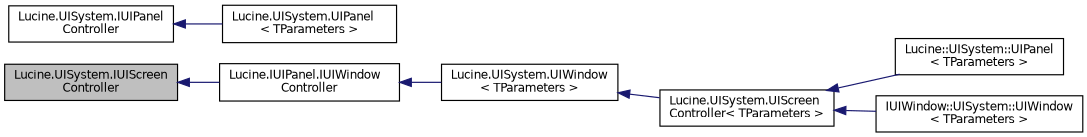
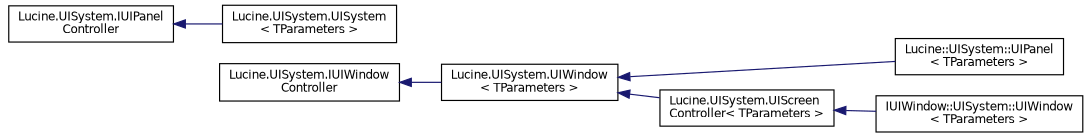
  digraph {
    rankdir=LR
    node [color=black fillcolor=white fontname=Helvetica fontsize=10 shape=record style=filled]
    edge [color=midnightblue dir=back fontname=Helvetica fontsize=10 labelfontname=Helvetica labelfontsize=10 style=solid]
-   n1 [fillcolor=grey75 fontcolor=black height=0.2 label="Lucine.UISystem.IUIScreen\lController" width=0.4]
-   n2 [height=0.2 label="Lucine.IUIPanel.IUIWindow\lController" width=0.4]
+   n2 [height=0.2 label="Lucine.UISystem.IUIWindow\lController" width=0.4]
    n3 [height=0.2 label="Lucine.UISystem.IUIPanel\lController" width=0.4]
-   n4 [height=0.2 label="Lucine.UISystem.UIPanel\l\< TParameters \>" width=0.4]
+   n4 [height=0.2 label="Lucine.UISystem.UISystem\l\< TParameters \>" width=0.4]
    n5 [height=0.2 label="Lucine.UISystem.UIWindow\l\< TParameters \>" width=0.4]
    n6 [height=0.2 label="Lucine.UISystem.UIScreen\lController\< TParameters \>" width=0.4]
    n7 [height=0.2 label="Lucine::UISystem::UIPanel\l\< TParameters \>" width=0.4]
    n8 [height=0.2 label="IUIWindow::UISystem::UIWindow\l\< TParameters \>" width=0.4]
-   n1 -> n2
    n2 -> n5
    n3 -> n4
    n5 -> n6
-   n6 -> n7
+   n5 -> n7
    n6 -> n8
  }
